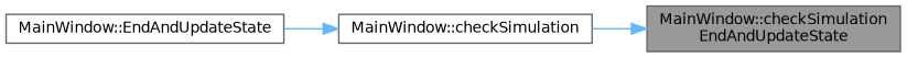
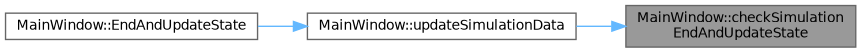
  digraph {
    rankdir=RL
    node [color=grey40 fillcolor=white fontname=Helvetica fontsize=10 shape=box style=filled]
    edge [color=steelblue1 dir=back fontname=Helvetica fontsize=10 labelfontname=Helvetica labelfontsize=10 style=solid]
    n1 [color=gray40 fillcolor=grey60 fontcolor=black height=0.2 label="MainWindow::checkSimulation\lEndAndUpdateState" width=0.4]
-   n2 [height=0.2 label="MainWindow::checkSimulation" width=0.4]
+   n2 [height=0.2 label="MainWindow::updateSimulationData" width=0.4]
    n3 [height=0.2 label="MainWindow::EndAndUpdateState" width=0.4]
    n1 -> n2
    n2 -> n3
  }
